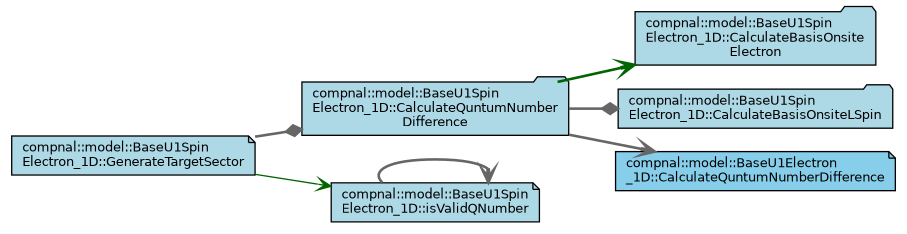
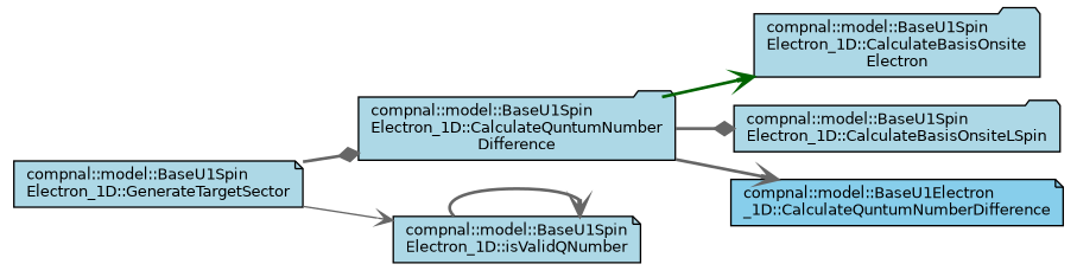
  digraph {
    rankdir=LR
    node [color=black fillcolor=lightblue fontname=Helvetica fontsize=10 shape=note style=filled]
    edge [color=gray40 fontname=Helvetica fontsize=10 labelfontname=Helvetica labelfontsize=10 style=bold arrowhead=vee]
    n1 [fontcolor=black height=0.2 label="compnal::model::BaseU1Spin\lElectron_1D::GenerateTargetSector" width=0.4]
    n2 [height=0.2 label="compnal::model::BaseU1Spin\lElectron_1D::CalculateQuntumNumber\lDifference" shape=folder width=0.4]
    n3 [height=0.2 label="compnal::model::BaseU1Spin\lElectron_1D::isValidQNumber" width=0.4]
    n4 [height=0.2 label="compnal::model::BaseU1Spin\lElectron_1D::CalculateBasisOnsite\lElectron" shape=folder width=0.4]
    n5 [height=0.2 label="compnal::model::BaseU1Spin\lElectron_1D::CalculateBasisOnsiteLSpin" shape=folder width=0.4]
    n6 [fillcolor=skyblue height=0.2 label="compnal::model::BaseU1Electron\l_1D::CalculateQuntumNumberDifference" width=0.4]
    n1 -> n2 [arrowhead=diamond]
-   n1 -> n3 [color=darkgreen style=solid]
+   n1 -> n3 [style=solid]
    n2 -> n4 [color=darkgreen]
    n2 -> n5 [arrowhead=diamond]
    n2 -> n6
    n3 -> n3
  }
